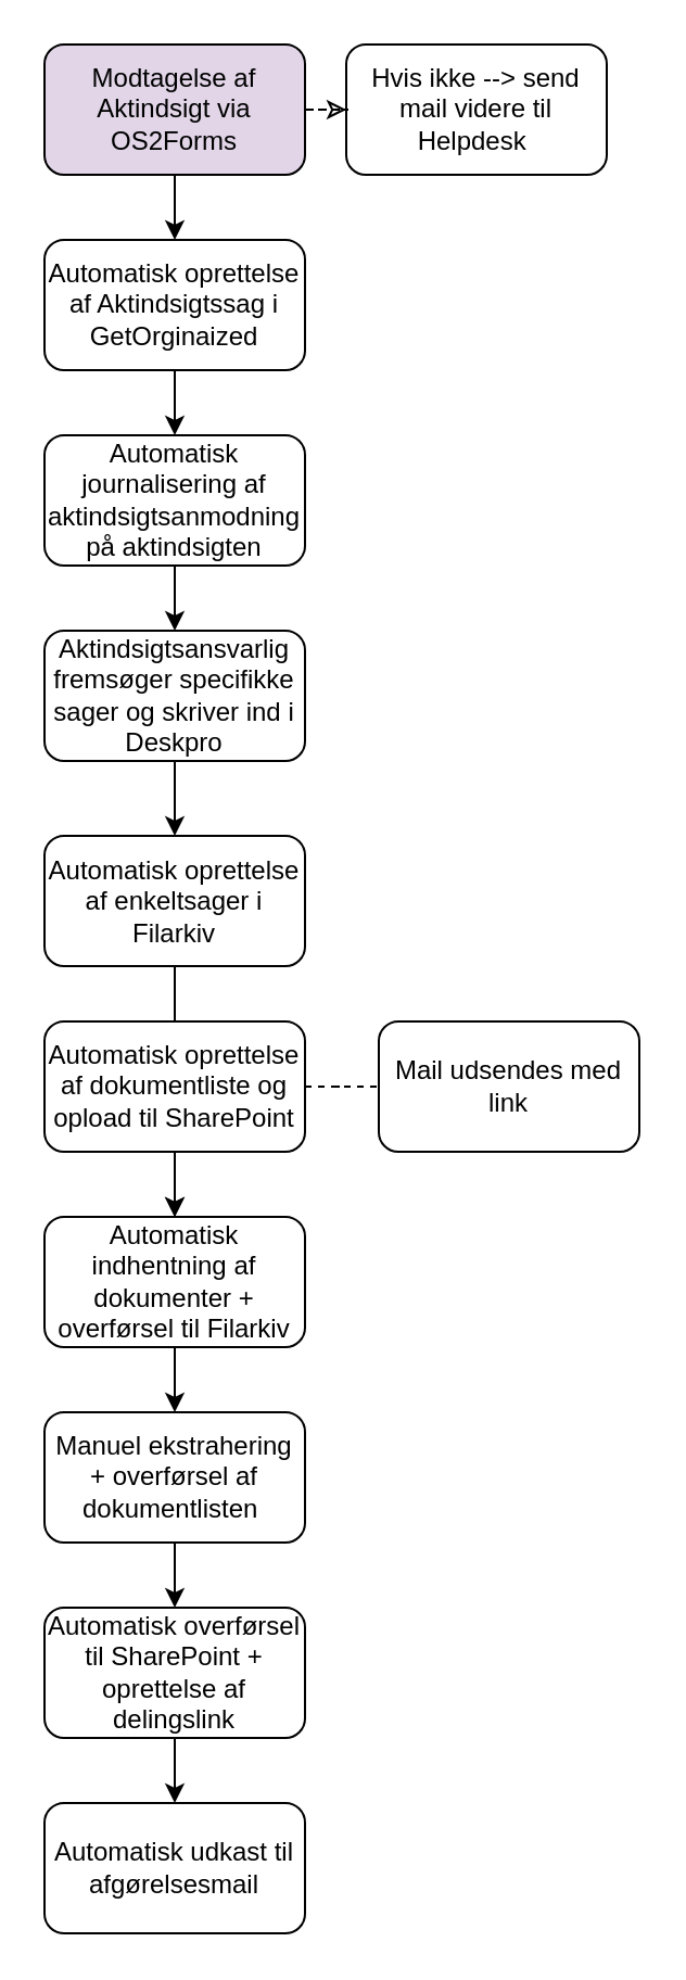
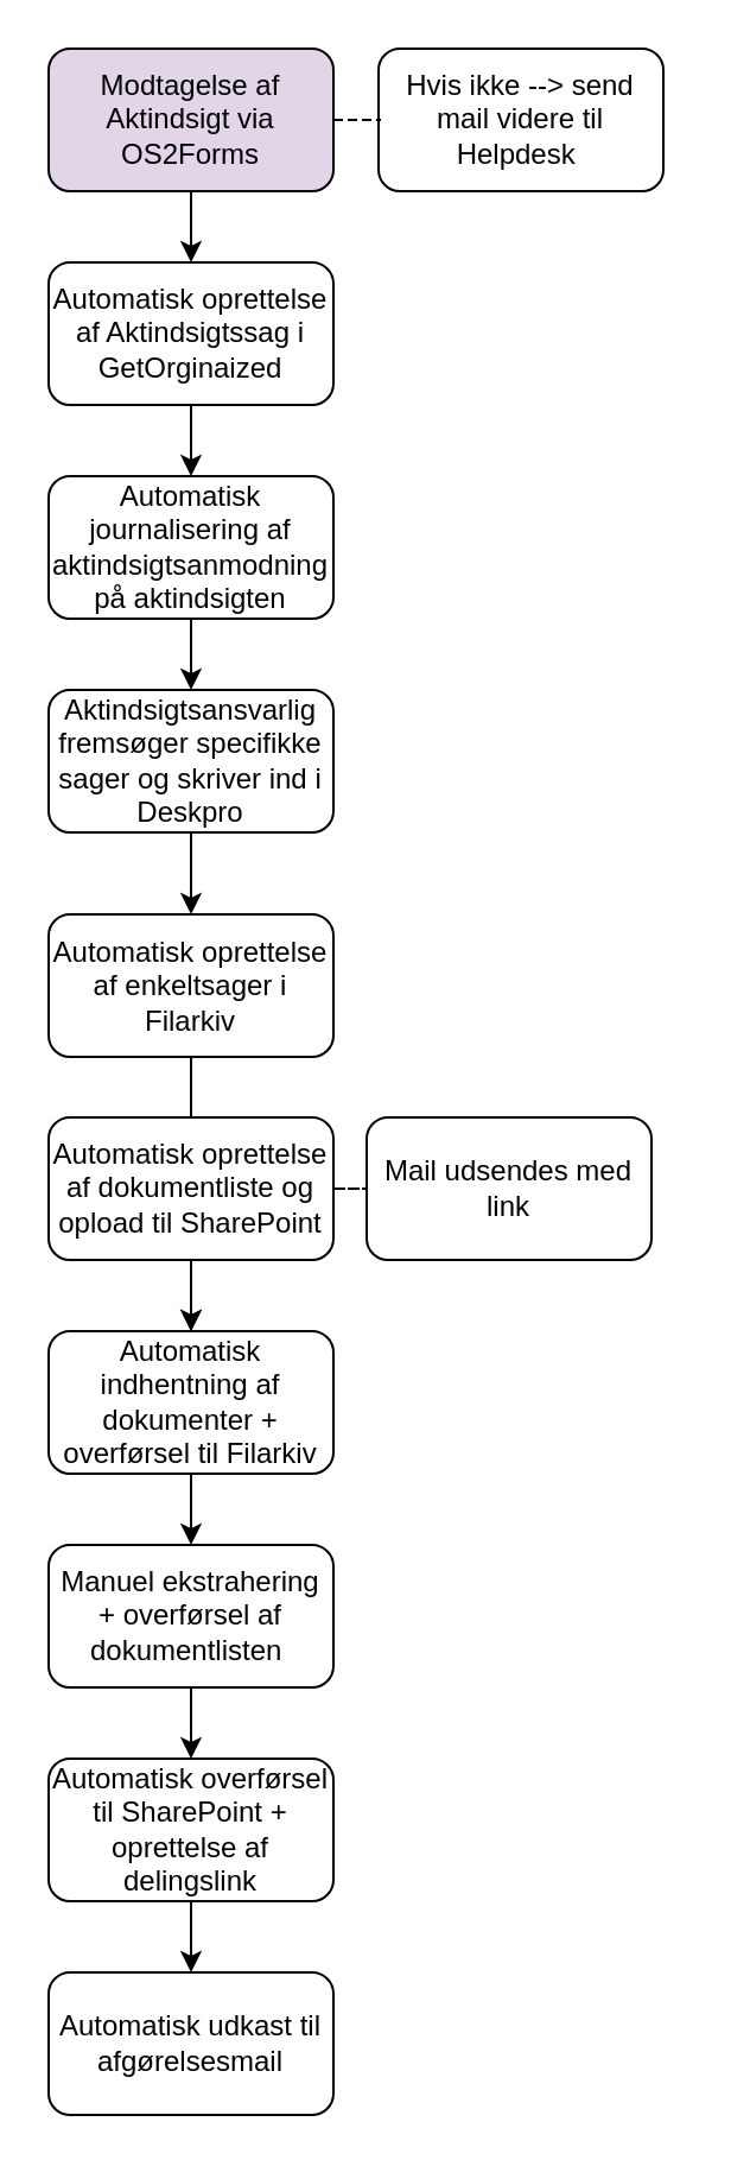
  <mxCell id="0" />
  <mxCell id="1" parent="0" />
  <mxCell id="2" value="Hvis ikke --&amp;gt; send mail videre til Helpdesk&amp;nbsp;" style="rounded=1;whiteSpace=wrap;html=1;" vertex="1" parent="1"><mxGeometry x="159" y="20" width="120" height="60" as="geometry" /></mxCell>
- <mxCell id="3" value="" style="edgeStyle=orthogonalEdgeStyle;rounded=0;orthogonalLoop=1;jettySize=auto;html=1;endArrow=classic;endFill=0;dashed=1;" edge="1" parent="1" source="5" target="2"><mxGeometry relative="1" as="geometry" /></mxCell>
+ <mxCell id="3" value="" style="edgeStyle=orthogonalEdgeStyle;rounded=0;orthogonalLoop=1;jettySize=auto;html=1;endArrow=none;endFill=0;dashed=1;" edge="1" parent="1" source="5" target="2"><mxGeometry relative="1" as="geometry" /></mxCell>
  <mxCell id="4" value="" style="edgeStyle=orthogonalEdgeStyle;rounded=0;orthogonalLoop=1;jettySize=auto;html=1;" edge="1" parent="1" source="5" target="7"><mxGeometry relative="1" as="geometry" /></mxCell>
  <mxCell id="5" value="Modtagelse af Aktindsigt via OS2Forms" style="rounded=1;whiteSpace=wrap;html=1;fillColor=#e1d5e7;" vertex="1" parent="1"><mxGeometry x="20" y="20" width="120" height="60" as="geometry" /></mxCell>
  <mxCell id="6" value="" style="edgeStyle=orthogonalEdgeStyle;rounded=0;orthogonalLoop=1;jettySize=auto;html=1;" edge="1" parent="1" source="7" target="9"><mxGeometry relative="1" as="geometry" /></mxCell>
  <mxCell id="7" value="Automatisk oprettelse af Aktindsigtssag i GetOrginaized" style="rounded=1;whiteSpace=wrap;html=1;" vertex="1" parent="1"><mxGeometry x="20" y="110" width="120" height="60" as="geometry" /></mxCell>
  <mxCell id="8" value="" style="edgeStyle=orthogonalEdgeStyle;rounded=0;orthogonalLoop=1;jettySize=auto;html=1;" edge="1" parent="1" source="9" target="11"><mxGeometry relative="1" as="geometry" /></mxCell>
  <mxCell id="9" value="Automatisk journalisering af aktindsigtsanmodning på aktindsigten" style="rounded=1;whiteSpace=wrap;html=1;" vertex="1" parent="1"><mxGeometry x="20" y="200" width="120" height="60" as="geometry" /></mxCell>
  <mxCell id="10" value="" style="edgeStyle=orthogonalEdgeStyle;rounded=0;orthogonalLoop=1;jettySize=auto;html=1;" edge="1" parent="1" source="11" target="13"><mxGeometry relative="1" as="geometry" /></mxCell>
  <mxCell id="11" value="Aktindsigtsansvarlig fremsøger specifikke sager og skriver ind i Deskpro" style="rounded=1;whiteSpace=wrap;html=1;" vertex="1" parent="1"><mxGeometry x="20" y="290" width="120" height="60" as="geometry" /></mxCell>
  <mxCell id="12" value="" style="edgeStyle=orthogonalEdgeStyle;rounded=0;orthogonalLoop=1;jettySize=auto;html=1;" edge="1" parent="1" source="13" target="21"><mxGeometry relative="1" as="geometry" /></mxCell>
  <mxCell id="13" value="Automatisk oprettelse af enkeltsager i Filarkiv" style="rounded=1;whiteSpace=wrap;html=1;" vertex="1" parent="1"><mxGeometry x="20" y="384.5" width="120" height="60" as="geometry" /></mxCell>
  <mxCell id="14" value="" style="edgeStyle=orthogonalEdgeStyle;rounded=0;orthogonalLoop=1;jettySize=auto;html=1;" edge="1" parent="1" source="16" target="21"><mxGeometry relative="1" as="geometry" /></mxCell>
  <mxCell id="15" value="" style="edgeStyle=orthogonalEdgeStyle;rounded=0;orthogonalLoop=1;jettySize=auto;html=1;endArrow=none;endFill=0;dashed=1;" edge="1" parent="1" source="16" target="19"><mxGeometry relative="1" as="geometry" /></mxCell>
  <mxCell id="16" value="Automatisk oprettelse af dokumentliste og opload til SharePoint" style="rounded=1;whiteSpace=wrap;html=1;" vertex="1" parent="1"><mxGeometry x="20" y="470" width="120" height="60" as="geometry" /></mxCell>
  <mxCell id="17" value="" style="edgeStyle=orthogonalEdgeStyle;rounded=0;orthogonalLoop=1;jettySize=auto;html=1;" edge="1" parent="1" source="18" target="23"><mxGeometry relative="1" as="geometry" /></mxCell>
  <mxCell id="18" value="Manuel ekstrahering + overførsel af dokumentlisten&amp;nbsp;" style="rounded=1;whiteSpace=wrap;html=1;" vertex="1" parent="1"><mxGeometry x="20" y="650" width="120" height="60" as="geometry" /></mxCell>
- <mxCell id="19" value="Mail udsendes med link" style="rounded=1;whiteSpace=wrap;html=1;" vertex="1" parent="1"><mxGeometry x="174" y="470" width="120" height="60" as="geometry" /></mxCell>
+ <mxCell id="19" value="Mail udsendes med link" style="rounded=1;whiteSpace=wrap;html=1;" vertex="1" parent="1"><mxGeometry x="154" y="470" width="120" height="60" as="geometry" /></mxCell>
  <mxCell id="20" value="" style="edgeStyle=orthogonalEdgeStyle;rounded=0;orthogonalLoop=1;jettySize=auto;html=1;" edge="1" parent="1" source="21" target="18"><mxGeometry relative="1" as="geometry" /></mxCell>
  <mxCell id="21" value="Automatisk indhentning af dokumenter + overførsel til Filarkiv" style="rounded=1;whiteSpace=wrap;html=1;" vertex="1" parent="1"><mxGeometry x="20" y="560" width="120" height="60" as="geometry" /></mxCell>
  <mxCell id="22" value="" style="edgeStyle=orthogonalEdgeStyle;rounded=0;orthogonalLoop=1;jettySize=auto;html=1;" edge="1" parent="1" source="23" target="24"><mxGeometry relative="1" as="geometry" /></mxCell>
  <mxCell id="23" value="Automatisk overførsel til SharePoint + oprettelse af delingslink" style="rounded=1;whiteSpace=wrap;html=1;" vertex="1" parent="1"><mxGeometry x="20" y="740" width="120" height="60" as="geometry" /></mxCell>
  <mxCell id="24" value="Automatisk udkast til afgørelsesmail" style="rounded=1;whiteSpace=wrap;html=1;" vertex="1" parent="1"><mxGeometry x="20" y="830" width="120" height="60" as="geometry" /></mxCell>
